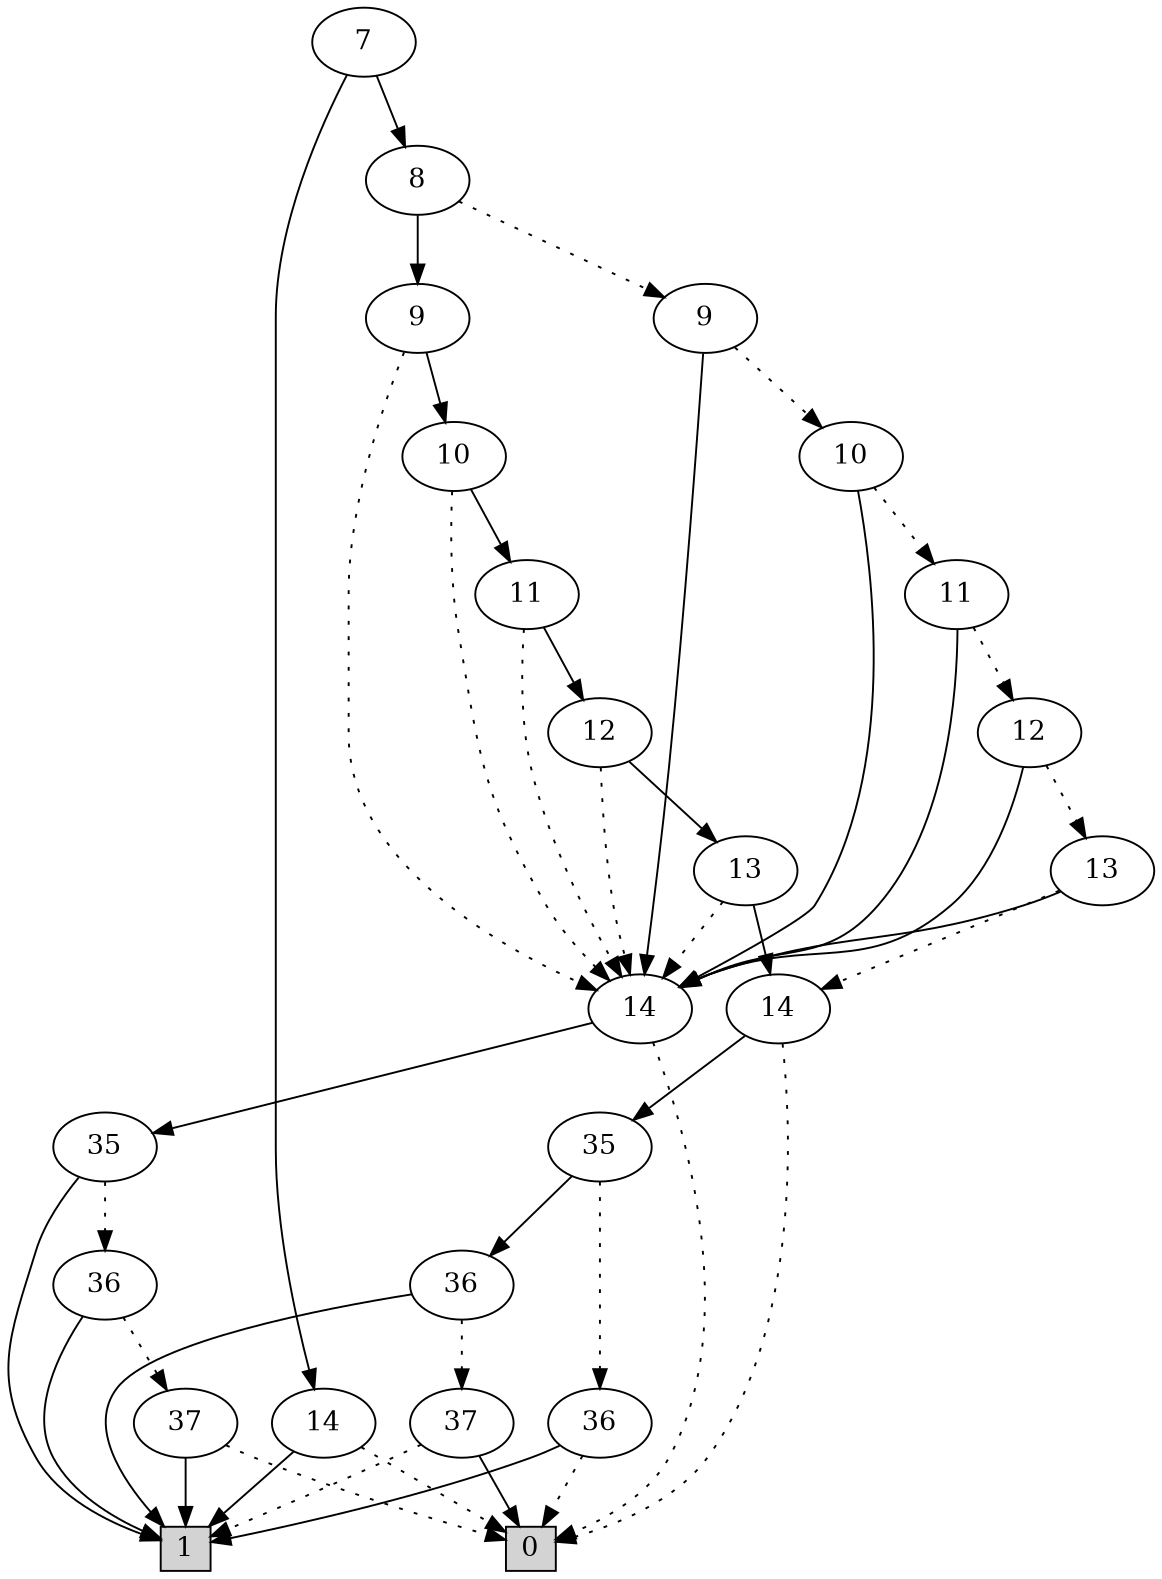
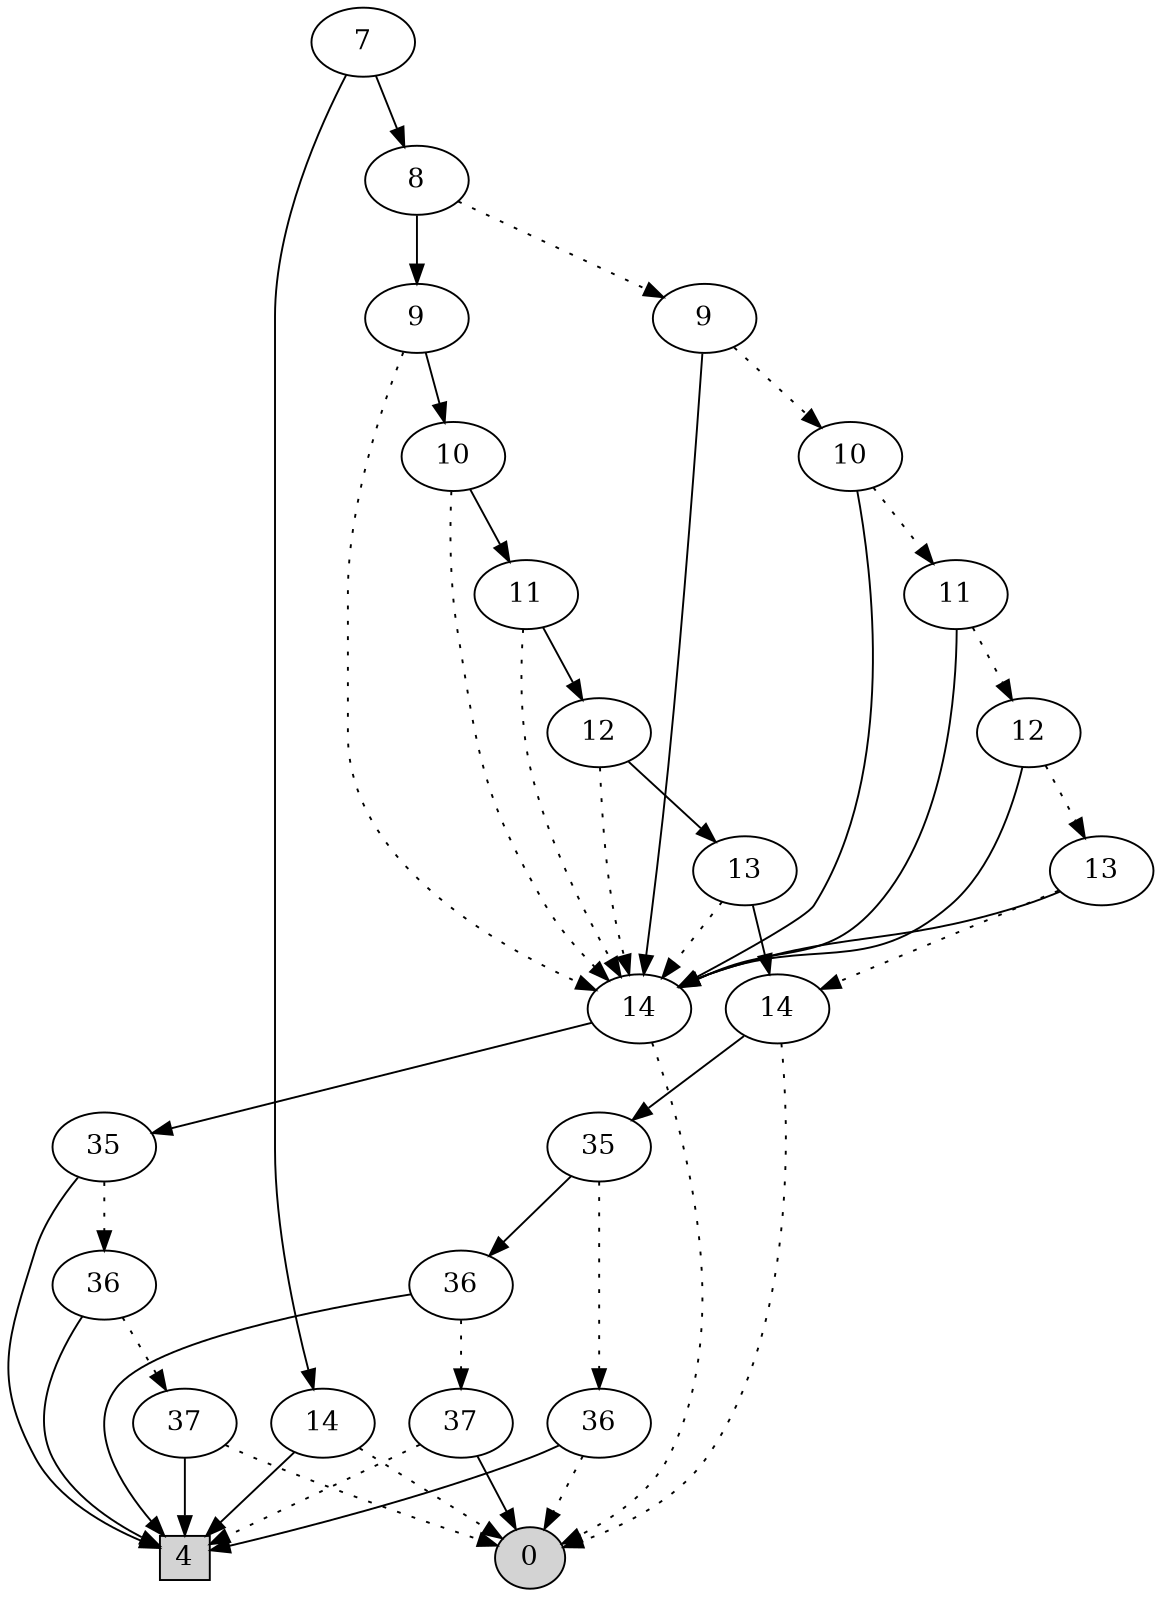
  digraph {
    edge [style=filled]
-   n1 [height=0.3 label=0 shape=box style=filled width=0.3]
-   n2 [height=0.3 label=1 shape=box style=filled width=0.3]
+   n1 [height=0.3 label=0 shape=ellipse style=filled width=0.3]
+   n2 [height=0.3 label=4 shape=box style=filled width=0.3]
    n3 [label=7]
    n4 [label=8]
    n5 [label=14]
    n6 [label=9]
    n7 [label=9]
    n8 [label=10]
    n9 [label=14]
    n10 [label=10]
    n11 [label=11]
    n12 [label=35]
    n13 [label=11]
    n14 [label=12]
    n15 [label=36]
    n16 [label=13]
    n17 [label=14]
    n18 [label=35]
    n19 [label=36]
    n20 [label=36]
    n21 [label=37]
    n22 [label=37]
    n23 [label=12]
    n24 [label=13]
    n3 -> n4
    n3 -> n5
    n4 -> n6 [style=dotted]
    n4 -> n7
    n5 -> n1 [style=dotted]
    n5 -> n2
    n6 -> n8 [style=dotted]
    n6 -> n9
    n7 -> n9 [style=dotted]
    n7 -> n10
    n8 -> n9
    n8 -> n11 [style=dotted]
    n9 -> n1 [style=dotted]
    n9 -> n12
    n10 -> n9 [style=dotted]
    n10 -> n13
    n11 -> n9
    n11 -> n14 [style=dotted]
    n12 -> n2
    n12 -> n15 [style=dotted]
    n13 -> n9 [style=dotted]
    n13 -> n23
    n14 -> n9
    n14 -> n16 [style=dotted]
    n15 -> n2
    n15 -> n22 [style=dotted]
    n16 -> n9
    n16 -> n17 [style=dotted]
    n17 -> n1 [style=dotted]
    n17 -> n18
    n18 -> n19 [style=dotted]
    n18 -> n20
    n19 -> n1 [style=dotted]
    n19 -> n2
    n20 -> n2
    n20 -> n21 [style=dotted]
    n21 -> n1
    n21 -> n2 [style=dotted]
    n22 -> n1 [style=dotted]
    n22 -> n2
    n23 -> n9 [style=dotted]
    n23 -> n24
    n24 -> n9 [style=dotted]
    n24 -> n17
  }
